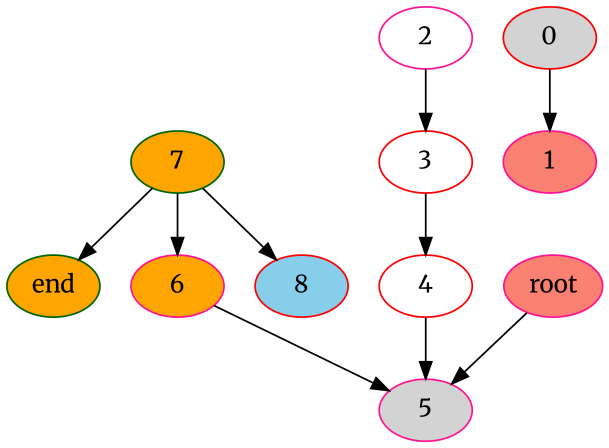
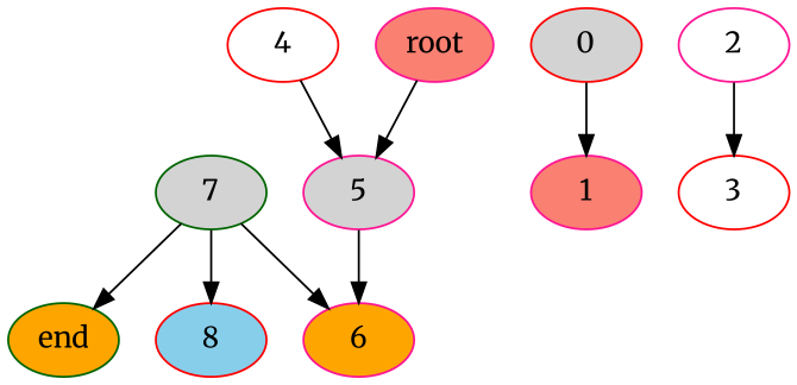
  digraph {
    fontname=Merriweather
    node [color=deeppink fillcolor=lightgrey fontname=Merriweather style=filled category=taskA]
    edge [fontname=Merriweather]
    end [color=darkgreen fillcolor=orange category=""]
    0 [color=red]
    1 [fillcolor=salmon]
    2 [fillcolor=white]
    3 [color=red fillcolor=white]
    4 [category=taskB color=red fillcolor=white]
    5 [category=taskB]
    6 [category=taskB fillcolor=orange]
-   7 [category=taskB color=darkgreen fillcolor=orange]
+   7 [category=taskB color=darkgreen]
    8 [category=taskC color=red fillcolor=skyblue]
    root [fillcolor=salmon category=""]
    0 -> 1 [category=oi]
    2 -> 3
-   3 -> 4
    4 -> 5
-   6 -> 5
+   5 -> 6
    7 -> end
    7 -> 6
    7 -> 8
    root -> 5
  }
